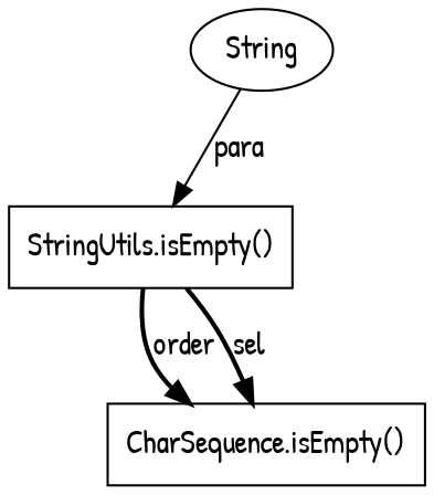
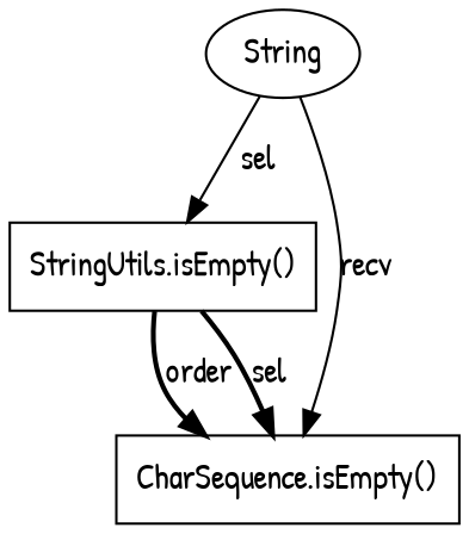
  digraph {
    fontname="Patrick Hand"
    node [fontname="Patrick Hand" shape=box]
    edge [fontname="Patrick Hand" style=bold]
    n1 [label="StringUtils.isEmpty()"]
    n2 [label="CharSequence.isEmpty()"]
    n3 [label=String shape=ellipse]
    n1 -> n2 [label=order]
    n1 -> n2 [label=sel]
-   n3 -> n1 [label=para style=solid]
+   n3 -> n1 [label=sel style=solid]
+   n3 -> n2 [label=recv style=solid]
  }
